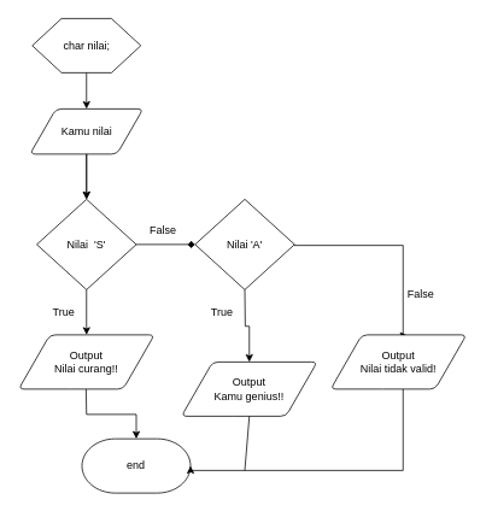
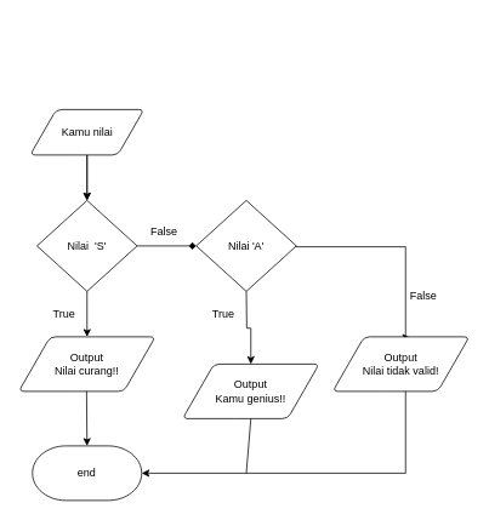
  <mxCell id="0" />
  <mxCell id="1" parent="0" />
- <mxCell id="2" value="char nilai;" style="verticalLabelPosition=middle;verticalAlign=middle;html=1;shape=hexagon;perimeter=hexagonPerimeter2;arcSize=6;size=0.27;fontFamily=Helvetica;labelPosition=center;align=center;strokeWidth=1;" parent="1" vertex="1"><mxGeometry x="35" y="20" width="120" height="60" as="geometry" /></mxCell>
  <mxCell id="3" value="Output&lt;br&gt;Nilai curang!!" style="shape=parallelogram;html=1;strokeWidth=1;perimeter=parallelogramPerimeter;whiteSpace=wrap;rounded=1;arcSize=12;size=0.23;fontFamily=Helvetica;" parent="1" vertex="1"><mxGeometry x="20" y="370" width="150" height="60" as="geometry" /></mxCell>
- <mxCell id="4" value="end" style="strokeWidth=1;html=1;shape=mxgraph.flowchart.terminator;whiteSpace=wrap;fontFamily=Helvetica;" parent="1" vertex="1"><mxGeometry x="90" y="485" width="120" height="60" as="geometry" /></mxCell>
+ <mxCell id="4" value="end" style="strokeWidth=1;html=1;shape=mxgraph.flowchart.terminator;whiteSpace=wrap;fontFamily=Helvetica;" parent="1" vertex="1"><mxGeometry x="35" y="490" width="120" height="60" as="geometry" /></mxCell>
  <mxCell id="5" value="Nilai&amp;nbsp; 'S'" style="strokeWidth=1;html=1;shape=mxgraph.flowchart.decision;whiteSpace=wrap;strokeColor=default;" parent="1" vertex="1"><mxGeometry x="40" y="220" width="110" height="100" as="geometry" /></mxCell>
  <mxCell id="6" value="True&lt;br&gt;" style="text;html=1;strokeColor=none;fillColor=none;align=center;verticalAlign=middle;whiteSpace=wrap;rounded=0;" parent="1" vertex="1"><mxGeometry x="40" y="330" width="60" height="30" as="geometry" /></mxCell>
  <mxCell id="7" value="False" style="text;html=1;strokeColor=none;fillColor=none;align=center;verticalAlign=middle;whiteSpace=wrap;rounded=0;" parent="1" vertex="1"><mxGeometry x="150" y="240" width="60" height="30" as="geometry" /></mxCell>
  <mxCell id="8" value="" style="edgeStyle=orthogonalEdgeStyle;rounded=0;orthogonalLoop=1;jettySize=auto;html=1;" edge="1" parent="1" source="9" target="5"><mxGeometry relative="1" as="geometry" /></mxCell>
  <mxCell id="9" value="Kamu nilai" style="shape=parallelogram;html=1;strokeWidth=1;perimeter=parallelogramPerimeter;whiteSpace=wrap;rounded=1;arcSize=12;size=0.23;fontFamily=Helvetica;" vertex="1" parent="1"><mxGeometry x="32.5" y="120" width="125" height="50" as="geometry" /></mxCell>
- <mxCell id="10" style="edgeStyle=orthogonalEdgeStyle;rounded=0;orthogonalLoop=1;jettySize=auto;html=1;entryX=0.5;entryY=0;entryDx=0;entryDy=0;fontFamily=Helvetica;strokeWidth=1;fillColor=#f5f5f5;strokeColor=#000000;shadow=0;" edge="1" parent="1" source="2" target="9"><mxGeometry relative="1" as="geometry"><mxPoint x="94.5" y="80" as="sourcePoint" /><mxPoint x="94.5" y="120" as="targetPoint" /></mxGeometry></mxCell>
  <mxCell id="11" style="edgeStyle=orthogonalEdgeStyle;rounded=0;orthogonalLoop=1;jettySize=auto;html=1;entryX=0.5;entryY=0;entryDx=0;entryDy=0;fontFamily=Helvetica;strokeWidth=1;fillColor=#f5f5f5;strokeColor=#000000;shadow=0;entryPerimeter=0;" edge="1" parent="1" source="9" target="5"><mxGeometry relative="1" as="geometry"><mxPoint x="94.5" y="170" as="sourcePoint" /><mxPoint x="94.5" y="210" as="targetPoint" /></mxGeometry></mxCell>
  <mxCell id="12" style="edgeStyle=orthogonalEdgeStyle;rounded=0;orthogonalLoop=1;jettySize=auto;html=1;fontFamily=Helvetica;strokeWidth=1;fillColor=#f5f5f5;strokeColor=#000000;shadow=0;endArrow=diamond;" edge="1" parent="1" source="5" target="13"><mxGeometry relative="1" as="geometry"><mxPoint x="94.5" y="320" as="sourcePoint" /><mxPoint x="95" y="360" as="targetPoint" /></mxGeometry></mxCell>
  <mxCell id="13" value="Nilai 'A'" style="strokeWidth=1;html=1;shape=mxgraph.flowchart.decision;whiteSpace=wrap;strokeColor=default;" vertex="1" parent="1"><mxGeometry x="215" y="220" width="110" height="100" as="geometry" /></mxCell>
  <mxCell id="14" style="edgeStyle=orthogonalEdgeStyle;rounded=0;orthogonalLoop=1;jettySize=auto;html=1;fontFamily=Helvetica;strokeWidth=1;fillColor=#f5f5f5;strokeColor=#000000;shadow=0;" edge="1" parent="1" source="5" target="3"><mxGeometry relative="1" as="geometry"><mxPoint x="94.5" y="320" as="sourcePoint" /><mxPoint x="94.5" y="370" as="targetPoint" /></mxGeometry></mxCell>
  <mxCell id="15" style="edgeStyle=orthogonalEdgeStyle;rounded=0;orthogonalLoop=1;jettySize=auto;html=1;fontFamily=Helvetica;strokeWidth=1;fillColor=#f5f5f5;strokeColor=#000000;shadow=0;entryX=0.567;entryY=0.017;entryDx=0;entryDy=0;entryPerimeter=0;" edge="1" parent="1" target="17"><mxGeometry relative="1" as="geometry"><mxPoint x="325" y="270" as="sourcePoint" /><mxPoint x="390" y="270" as="targetPoint" /><Array as="points"><mxPoint x="325" y="271" /><mxPoint x="445" y="271" /><mxPoint x="445" y="371" /></Array></mxGeometry></mxCell>
  <mxCell id="16" value="Output&lt;br&gt;Kamu genius!!" style="shape=parallelogram;html=1;strokeWidth=1;perimeter=parallelogramPerimeter;whiteSpace=wrap;rounded=1;arcSize=12;size=0.23;fontFamily=Helvetica;" vertex="1" parent="1"><mxGeometry x="200" y="400" width="150" height="60" as="geometry" /></mxCell>
  <mxCell id="17" value="Output&lt;br&gt;Nilai tidak valid!" style="shape=parallelogram;html=1;strokeWidth=1;perimeter=parallelogramPerimeter;whiteSpace=wrap;rounded=1;arcSize=12;size=0.23;fontFamily=Helvetica;" vertex="1" parent="1"><mxGeometry x="365" y="370" width="150" height="60" as="geometry" /></mxCell>
  <mxCell id="18" style="edgeStyle=orthogonalEdgeStyle;rounded=0;orthogonalLoop=1;jettySize=auto;html=1;fontFamily=Helvetica;strokeWidth=1;fillColor=#f5f5f5;strokeColor=#000000;shadow=0;" edge="1" parent="1" target="16"><mxGeometry relative="1" as="geometry"><mxPoint x="270" y="320" as="sourcePoint" /><mxPoint x="269.5" y="370" as="targetPoint" /></mxGeometry></mxCell>
  <mxCell id="19" value="False" style="text;html=1;strokeColor=none;fillColor=none;align=center;verticalAlign=middle;whiteSpace=wrap;rounded=0;" vertex="1" parent="1"><mxGeometry x="435" y="310" width="60" height="30" as="geometry" /></mxCell>
  <mxCell id="20" value="True&lt;br&gt;" style="text;html=1;strokeColor=none;fillColor=none;align=center;verticalAlign=middle;whiteSpace=wrap;rounded=0;" vertex="1" parent="1"><mxGeometry x="215" y="330" width="60" height="30" as="geometry" /></mxCell>
  <mxCell id="21" style="edgeStyle=orthogonalEdgeStyle;rounded=0;orthogonalLoop=1;jettySize=auto;html=1;fontFamily=Helvetica;strokeWidth=1;fillColor=#f5f5f5;strokeColor=#000000;shadow=0;entryX=0.5;entryY=0;entryDx=0;entryDy=0;entryPerimeter=0;" edge="1" parent="1" target="4"><mxGeometry relative="1" as="geometry"><mxPoint x="94.5" y="430" as="sourcePoint" /><mxPoint x="94.5" y="480" as="targetPoint" /></mxGeometry></mxCell>
  <mxCell id="22" style="edgeStyle=orthogonalEdgeStyle;rounded=0;orthogonalLoop=1;jettySize=auto;html=1;fontFamily=Helvetica;strokeWidth=1;fillColor=#f5f5f5;strokeColor=#000000;shadow=0;entryX=1;entryY=0.5;entryDx=0;entryDy=0;entryPerimeter=0;" edge="1" parent="1" target="4"><mxGeometry relative="1" as="geometry"><mxPoint x="445" y="430" as="sourcePoint" /><mxPoint x="445" y="520" as="targetPoint" /><Array as="points"><mxPoint x="445" y="520" /></Array></mxGeometry></mxCell>
  <mxCell id="23" value="" style="endArrow=none;html=1;rounded=0;entryX=0.5;entryY=1;entryDx=0;entryDy=0;" edge="1" parent="1" target="16"><mxGeometry width="50" height="50" relative="1" as="geometry"><mxPoint x="270" y="520" as="sourcePoint" /><mxPoint x="295" y="430" as="targetPoint" /></mxGeometry></mxCell>
